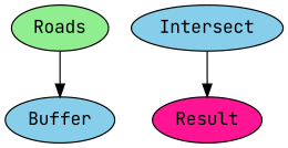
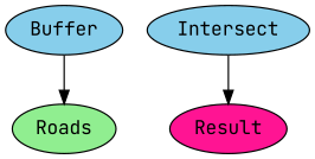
  digraph {
    fontname="JetBrains Mono"
    node [fillcolor=skyblue fontname="JetBrains Mono" style=filled]
    edge [fontname="JetBrains Mono"]
    Buffer
    Roads [fillcolor=lightgreen]
    Intersect
    Result [fillcolor=deeppink]
-   Roads -> Buffer
+   Buffer -> Roads
    Intersect -> Result
  }
